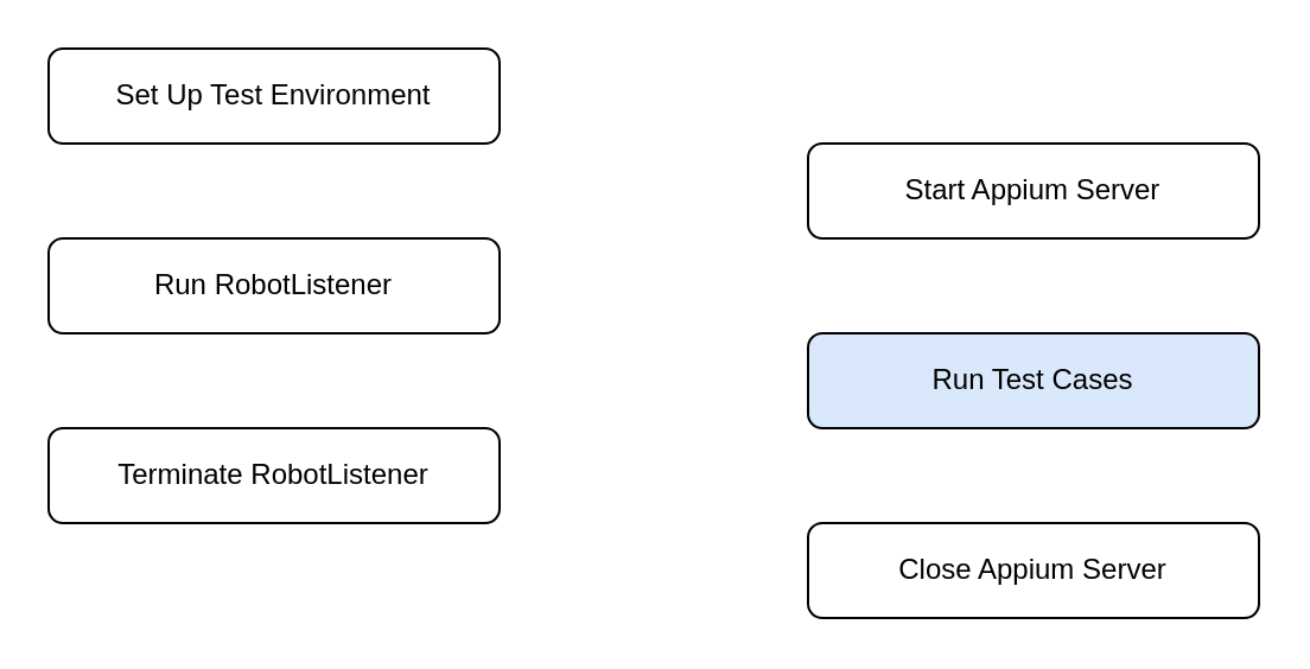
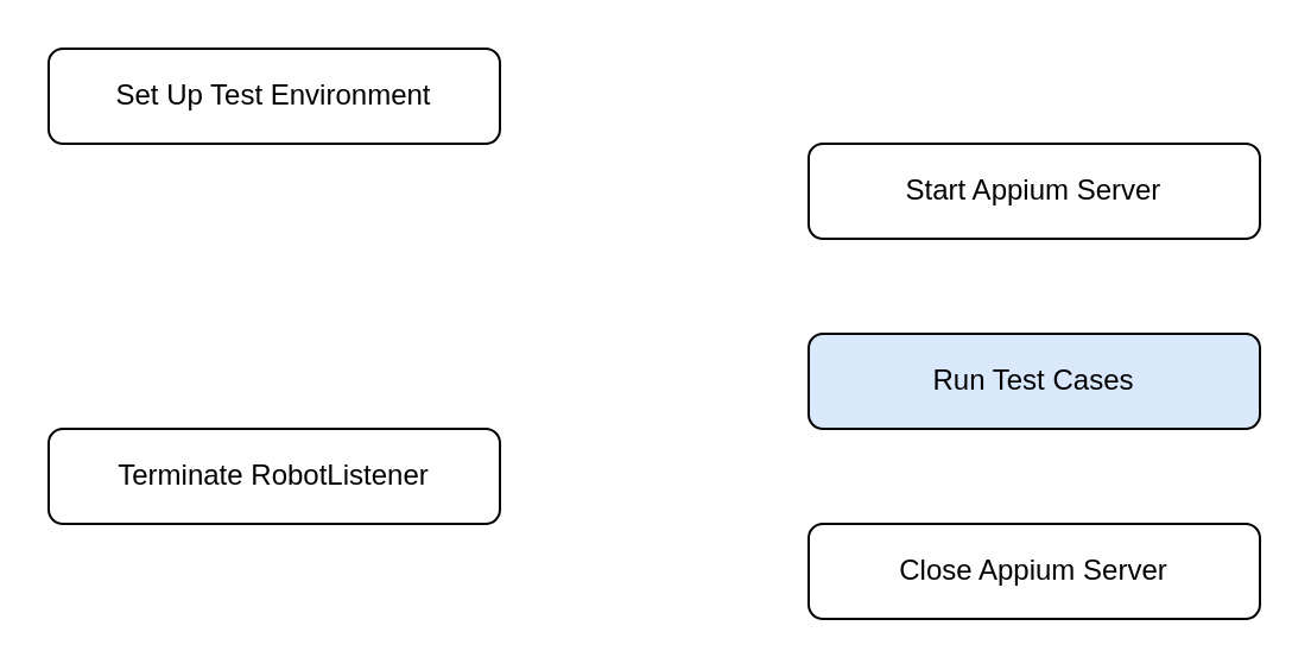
  <mxCell id="0" />
  <mxCell id="1" parent="0" />
  <mxCell id="2" value="Set Up Test Environment" style="rounded=1;whiteSpace=wrap;html=1;fontSize=12;glass=0;strokeWidth=1;shadow=0;" parent="1" vertex="1"><mxGeometry x="20" y="20" width="190" height="40" as="geometry" /></mxCell>
  <mxCell id="3" value="Start Appium Server" style="rounded=1;whiteSpace=wrap;html=1;fontSize=12;glass=0;strokeWidth=1;shadow=0;" vertex="1" parent="1"><mxGeometry x="340" y="60" width="190" height="40" as="geometry" /></mxCell>
  <mxCell id="4" value="Run Test Cases" style="rounded=1;whiteSpace=wrap;html=1;fontSize=12;glass=0;strokeWidth=1;shadow=0;fillColor=#dae8fc;" vertex="1" parent="1"><mxGeometry x="340" y="140" width="190" height="40" as="geometry" /></mxCell>
- <mxCell id="5" value="Run RobotListener" style="rounded=1;whiteSpace=wrap;html=1;fontSize=12;glass=0;strokeWidth=1;shadow=0;" vertex="1" parent="1"><mxGeometry x="20" y="100" width="190" height="40" as="geometry" /></mxCell>
  <mxCell id="6" value="Terminate RobotListener" style="rounded=1;whiteSpace=wrap;html=1;fontSize=12;glass=0;strokeWidth=1;shadow=0;" vertex="1" parent="1"><mxGeometry x="20" y="180" width="190" height="40" as="geometry" /></mxCell>
  <mxCell id="7" value="Close Appium Server" style="rounded=1;whiteSpace=wrap;html=1;fontSize=12;glass=0;strokeWidth=1;shadow=0;" vertex="1" parent="1"><mxGeometry x="340" y="220" width="190" height="40" as="geometry" /></mxCell>
